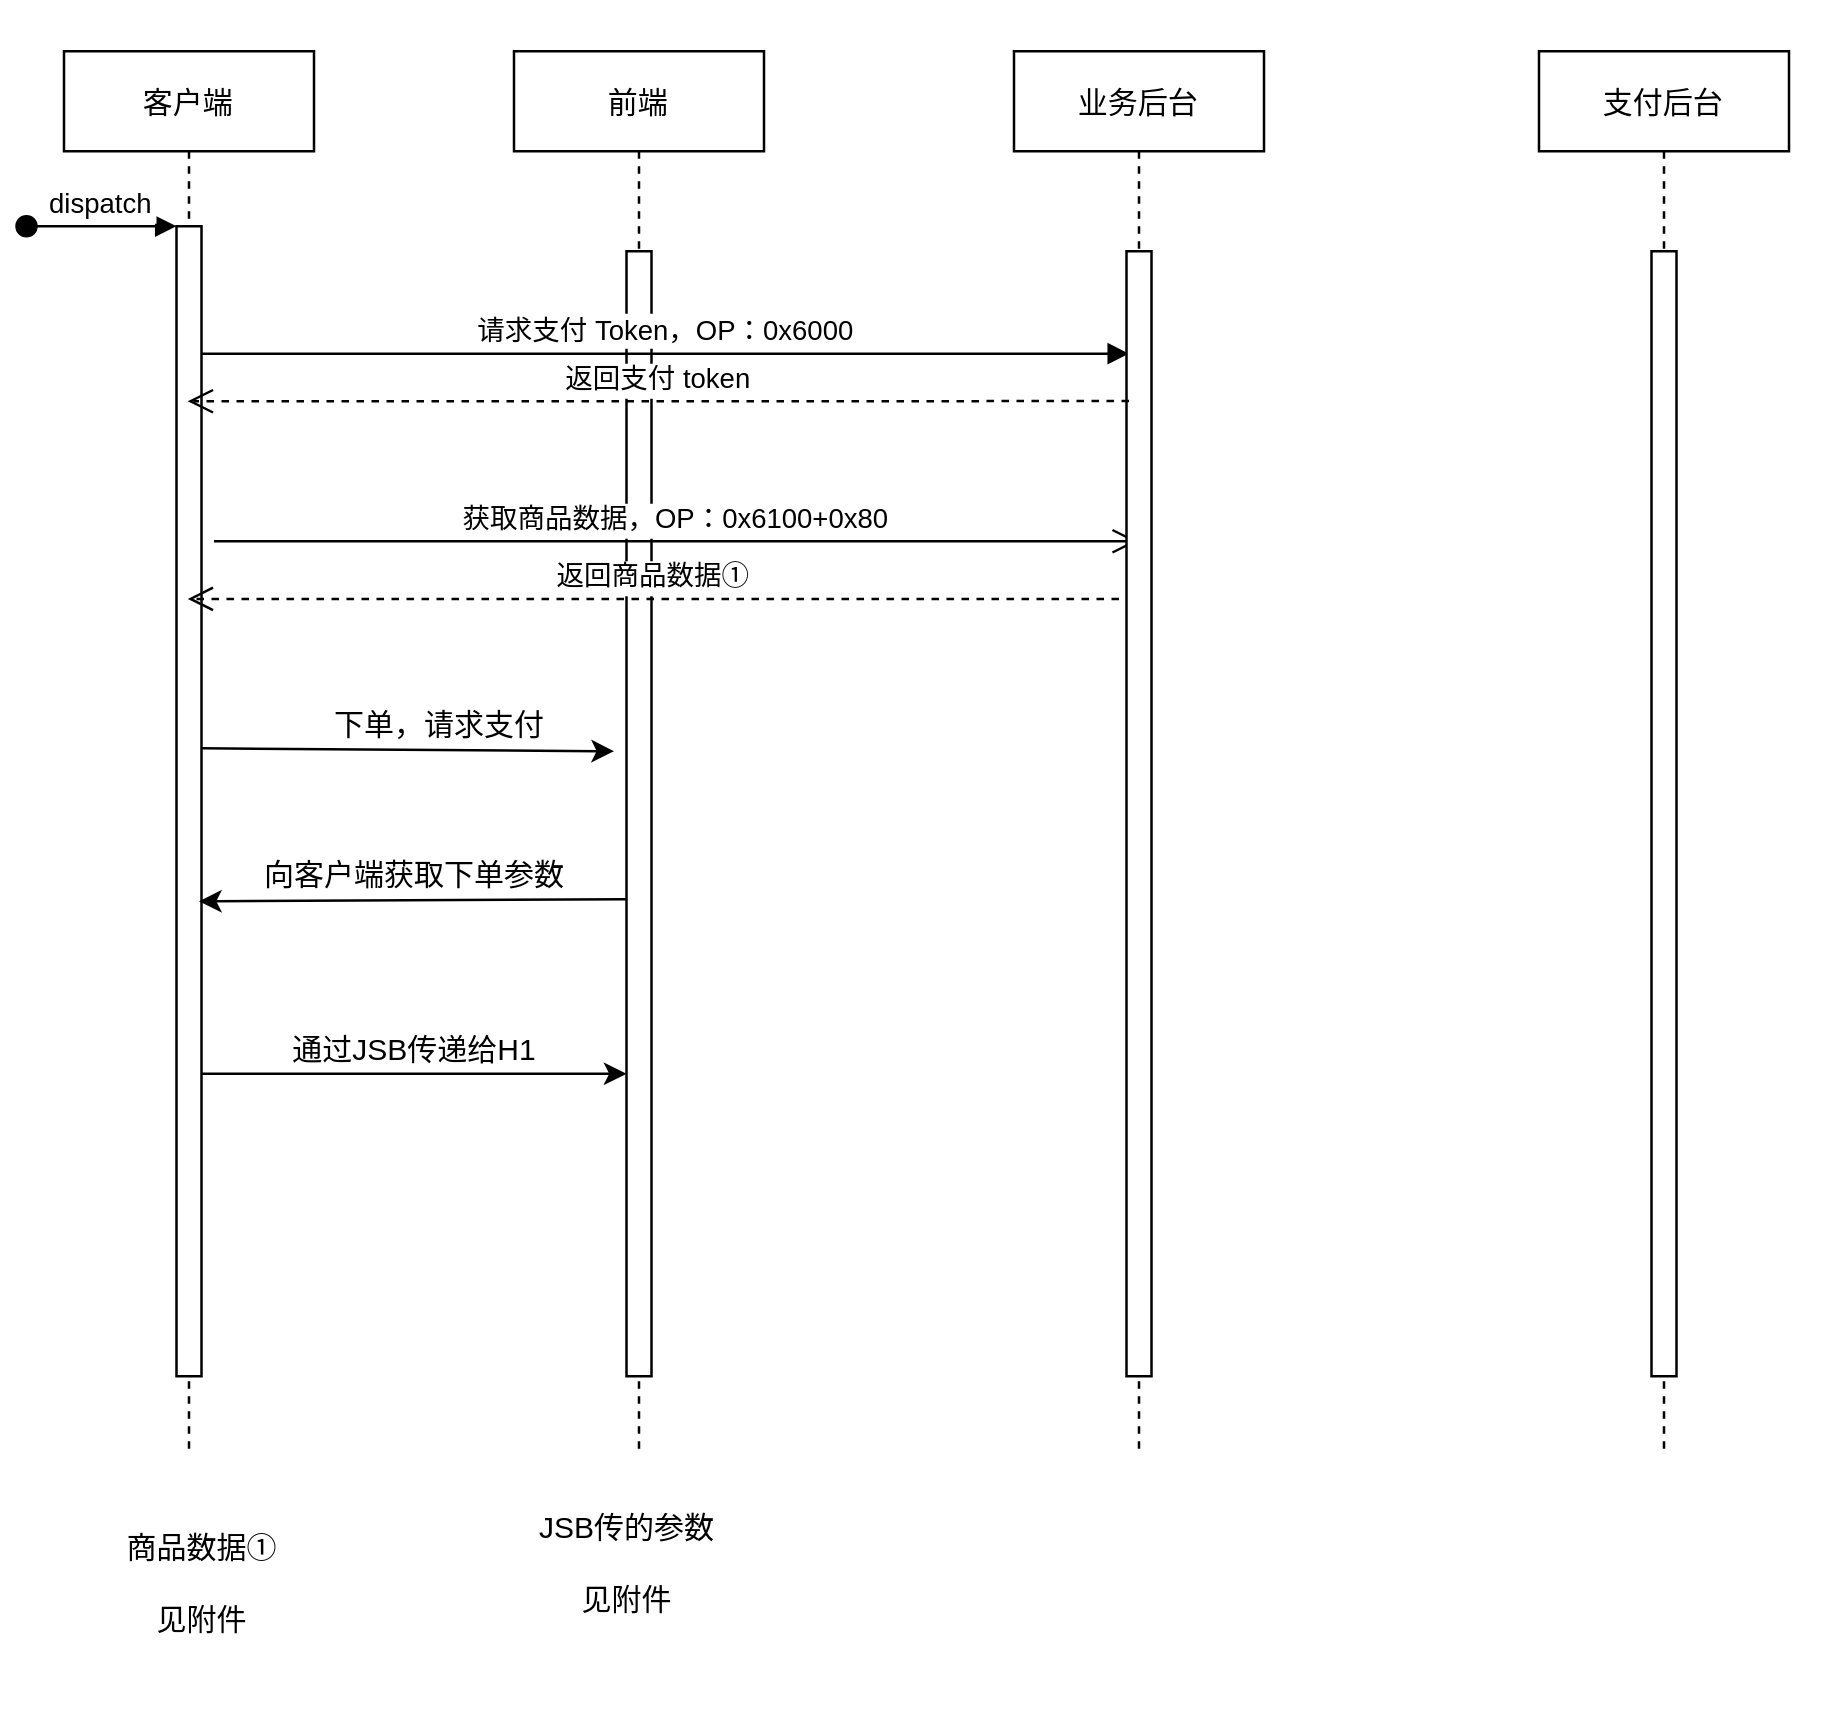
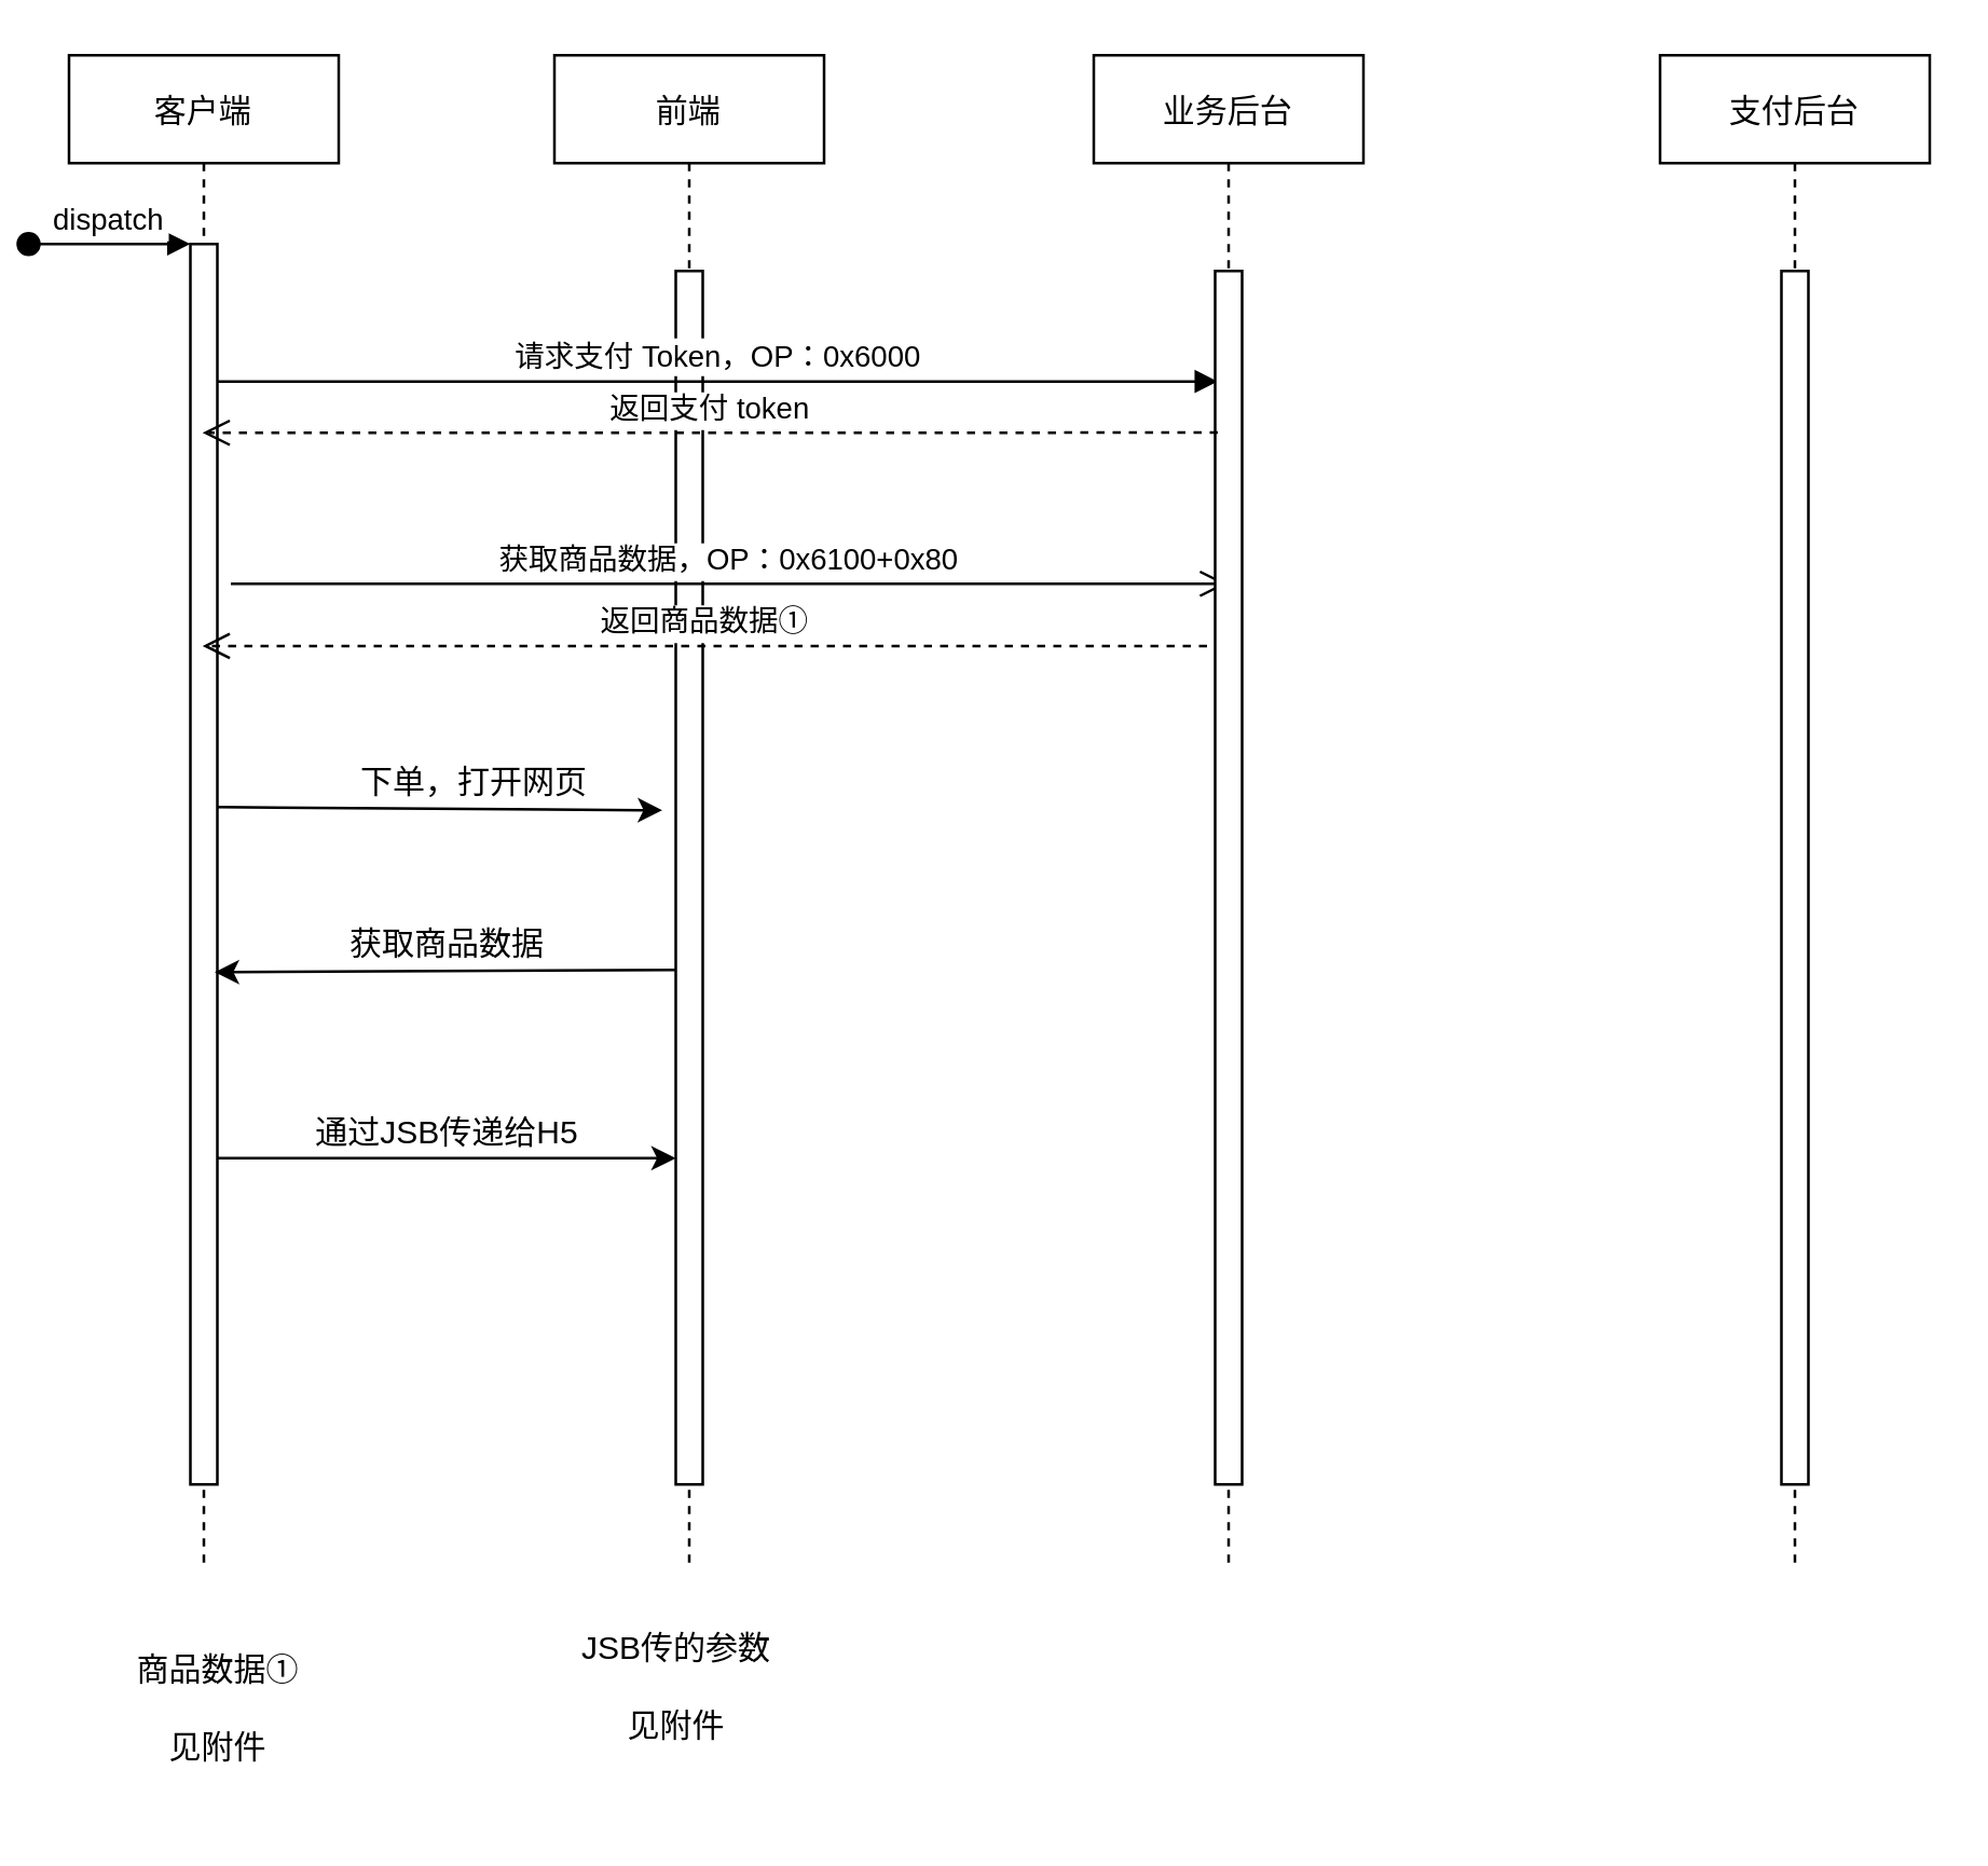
  <mxCell id="0" />
  <mxCell id="1" parent="0" />
  <mxCell id="2" value="客户端" style="shape=umlLifeline;perimeter=lifelinePerimeter;container=1;collapsible=0;recursiveResize=0;rounded=0;shadow=0;strokeWidth=1;" parent="1" vertex="1"><mxGeometry x="20" y="20" width="100" height="560" as="geometry" /></mxCell>
  <mxCell id="3" value="" style="points=[];perimeter=orthogonalPerimeter;rounded=0;shadow=0;strokeWidth=1;" parent="2" vertex="1"><mxGeometry x="45" y="70" width="10" height="460" as="geometry" /></mxCell>
  <mxCell id="4" value="dispatch" style="verticalAlign=bottom;startArrow=oval;endArrow=block;startSize=8;shadow=0;strokeWidth=1;" parent="2" target="3" edge="1"><mxGeometry relative="1" as="geometry"><mxPoint x="-15" y="70" as="sourcePoint" /></mxGeometry></mxCell>
  <mxCell id="5" value="前端" style="shape=umlLifeline;perimeter=lifelinePerimeter;container=1;collapsible=0;recursiveResize=0;rounded=0;shadow=0;strokeWidth=1;" parent="1" vertex="1"><mxGeometry x="200" y="20" width="100" height="560" as="geometry" /></mxCell>
  <mxCell id="6" value="" style="points=[];perimeter=orthogonalPerimeter;rounded=0;shadow=0;strokeWidth=1;" parent="5" vertex="1"><mxGeometry x="45" y="80" width="10" height="450" as="geometry" /></mxCell>
  <mxCell id="7" value="返回商品数据①" style="verticalAlign=bottom;endArrow=open;dashed=1;endSize=8;shadow=0;strokeWidth=1;exitX=-0.3;exitY=0.309;exitDx=0;exitDy=0;exitPerimeter=0;" parent="1" source="11" target="2" edge="1"><mxGeometry relative="1" as="geometry"><mxPoint x="175" y="176" as="targetPoint" /></mxGeometry></mxCell>
  <mxCell id="8" value="请求支付 Token，OP：0x6000" style="verticalAlign=bottom;endArrow=block;shadow=0;strokeWidth=1;entryX=0.1;entryY=0.091;entryDx=0;entryDy=0;entryPerimeter=0;" parent="1" source="3" target="11" edge="1"><mxGeometry relative="1" as="geometry"><mxPoint x="175" y="100" as="sourcePoint" /></mxGeometry></mxCell>
  <mxCell id="9" value="获取商品数据，OP：0x6100+0x80" style="verticalAlign=bottom;endArrow=open;endSize=8;exitX=1;exitY=0.95;shadow=0;strokeWidth=1;" parent="1" target="10" edge="1"><mxGeometry relative="1" as="geometry"><mxPoint x="140" y="197" as="targetPoint" /><mxPoint x="80" y="216" as="sourcePoint" /></mxGeometry></mxCell>
  <mxCell id="10" value="业务后台" style="shape=umlLifeline;perimeter=lifelinePerimeter;container=1;collapsible=0;recursiveResize=0;rounded=0;shadow=0;strokeWidth=1;" vertex="1" parent="1"><mxGeometry x="400" y="20" width="100" height="560" as="geometry" /></mxCell>
  <mxCell id="11" value="" style="points=[];perimeter=orthogonalPerimeter;rounded=0;shadow=0;strokeWidth=1;" vertex="1" parent="10"><mxGeometry x="45" y="80" width="10" height="450" as="geometry" /></mxCell>
  <mxCell id="12" value="支付后台" style="shape=umlLifeline;perimeter=lifelinePerimeter;container=1;collapsible=0;recursiveResize=0;rounded=0;shadow=0;strokeWidth=1;" vertex="1" parent="1"><mxGeometry x="610" y="20" width="100" height="560" as="geometry" /></mxCell>
  <mxCell id="13" value="" style="points=[];perimeter=orthogonalPerimeter;rounded=0;shadow=0;strokeWidth=1;" vertex="1" parent="12"><mxGeometry x="45" y="80" width="10" height="450" as="geometry" /></mxCell>
  <mxCell id="14" value="返回支付 token" style="verticalAlign=bottom;endArrow=open;dashed=1;endSize=8;shadow=0;strokeWidth=1;exitX=0.1;exitY=0.133;exitDx=0;exitDy=0;exitPerimeter=0;" edge="1" parent="1" source="11" target="2"><mxGeometry relative="1" as="geometry"><mxPoint x="80" y="125" as="targetPoint" /><mxPoint x="440" y="160" as="sourcePoint" /><Array as="points"><mxPoint x="360" y="160" /></Array></mxGeometry></mxCell>
  <mxCell id="15" value="商品数据①&lt;br&gt;&lt;br&gt;见附件&lt;br&gt;&lt;br&gt;" style="text;html=1;align=center;verticalAlign=middle;resizable=0;points=[];autosize=1;strokeColor=none;fillColor=none;" vertex="1" parent="1"><mxGeometry x="35" y="610" width="80" height="60" as="geometry" /></mxCell>
  <mxCell id="16" value="" style="endArrow=classic;html=1;rounded=0;exitX=1;exitY=0.454;exitDx=0;exitDy=0;exitPerimeter=0;" edge="1" parent="1" source="3"><mxGeometry width="50" height="50" relative="1" as="geometry"><mxPoint x="80" y="300" as="sourcePoint" /><mxPoint x="240" y="300" as="targetPoint" /><Array as="points" /></mxGeometry></mxCell>
- <mxCell id="17" value="下单，请求支付" style="text;html=1;align=center;verticalAlign=middle;resizable=0;points=[];autosize=1;strokeColor=none;fillColor=none;" vertex="1" parent="1"><mxGeometry x="120" y="280" width="100" height="20" as="geometry" /></mxCell>
+ <mxCell id="17" value="下单，打开网页" style="text;html=1;align=center;verticalAlign=middle;resizable=0;points=[];autosize=1;strokeColor=none;fillColor=none;" vertex="1" parent="1"><mxGeometry x="120" y="280" width="100" height="20" as="geometry" /></mxCell>
  <mxCell id="18" value="JSB传的参数&lt;br&gt;&lt;br&gt;见附件" style="text;html=1;align=center;verticalAlign=middle;resizable=0;points=[];autosize=1;strokeColor=none;fillColor=none;" vertex="1" parent="1"><mxGeometry x="200" y="600" width="90" height="50" as="geometry" /></mxCell>
  <mxCell id="19" value="" style="endArrow=classic;html=1;rounded=0;entryX=0.9;entryY=0.587;entryDx=0;entryDy=0;entryPerimeter=0;exitX=0;exitY=0.576;exitDx=0;exitDy=0;exitPerimeter=0;" edge="1" parent="1" source="6" target="3"><mxGeometry width="50" height="50" relative="1" as="geometry"><mxPoint x="240" y="360" as="sourcePoint" /><mxPoint x="80" y="360" as="targetPoint" /></mxGeometry></mxCell>
- <mxCell id="20" value="向客户端获取下单参数" style="text;html=1;align=center;verticalAlign=middle;resizable=0;points=[];autosize=1;strokeColor=none;fillColor=none;" vertex="1" parent="1"><mxGeometry x="90" y="340" width="140" height="20" as="geometry" /></mxCell>
- <mxCell id="21" value="通过JSB传递给H1" style="text;html=1;align=center;verticalAlign=middle;resizable=0;points=[];autosize=1;strokeColor=none;fillColor=none;" vertex="1" parent="1"><mxGeometry x="105" y="410" width="110" height="20" as="geometry" /></mxCell>
+ <mxCell id="20" value="获取商品数据" style="text;html=1;align=center;verticalAlign=middle;resizable=0;points=[];autosize=1;strokeColor=none;fillColor=none;" vertex="1" parent="1"><mxGeometry x="90" y="340" width="140" height="20" as="geometry" /></mxCell>
+ <mxCell id="21" value="通过JSB传递给H5" style="text;html=1;align=center;verticalAlign=middle;resizable=0;points=[];autosize=1;strokeColor=none;fillColor=none;" vertex="1" parent="1"><mxGeometry x="105" y="410" width="110" height="20" as="geometry" /></mxCell>
  <mxCell id="22" value="" style="endArrow=classic;html=1;rounded=0;exitX=1;exitY=0.737;exitDx=0;exitDy=0;exitPerimeter=0;" edge="1" parent="1" source="3" target="6"><mxGeometry width="50" height="50" relative="1" as="geometry"><mxPoint x="290" y="360" as="sourcePoint" /><mxPoint x="340" y="310" as="targetPoint" /></mxGeometry></mxCell>
